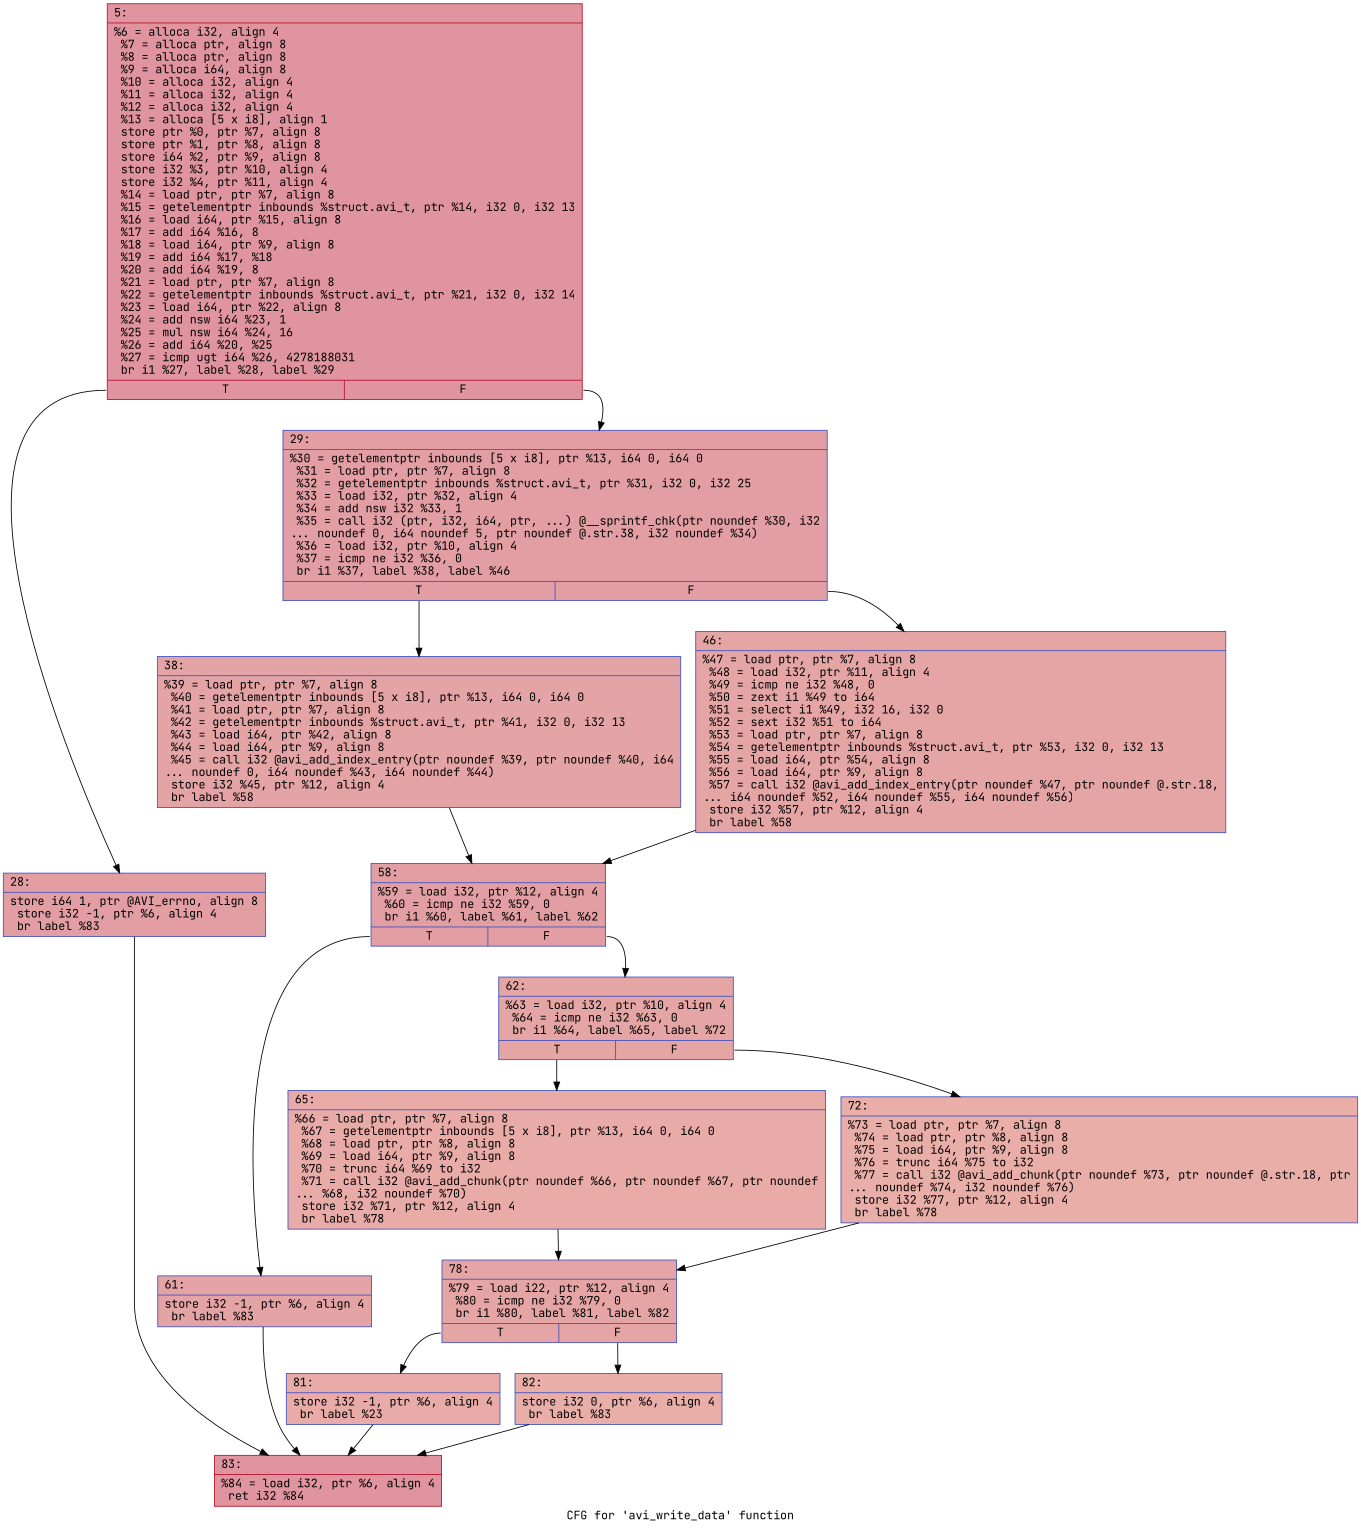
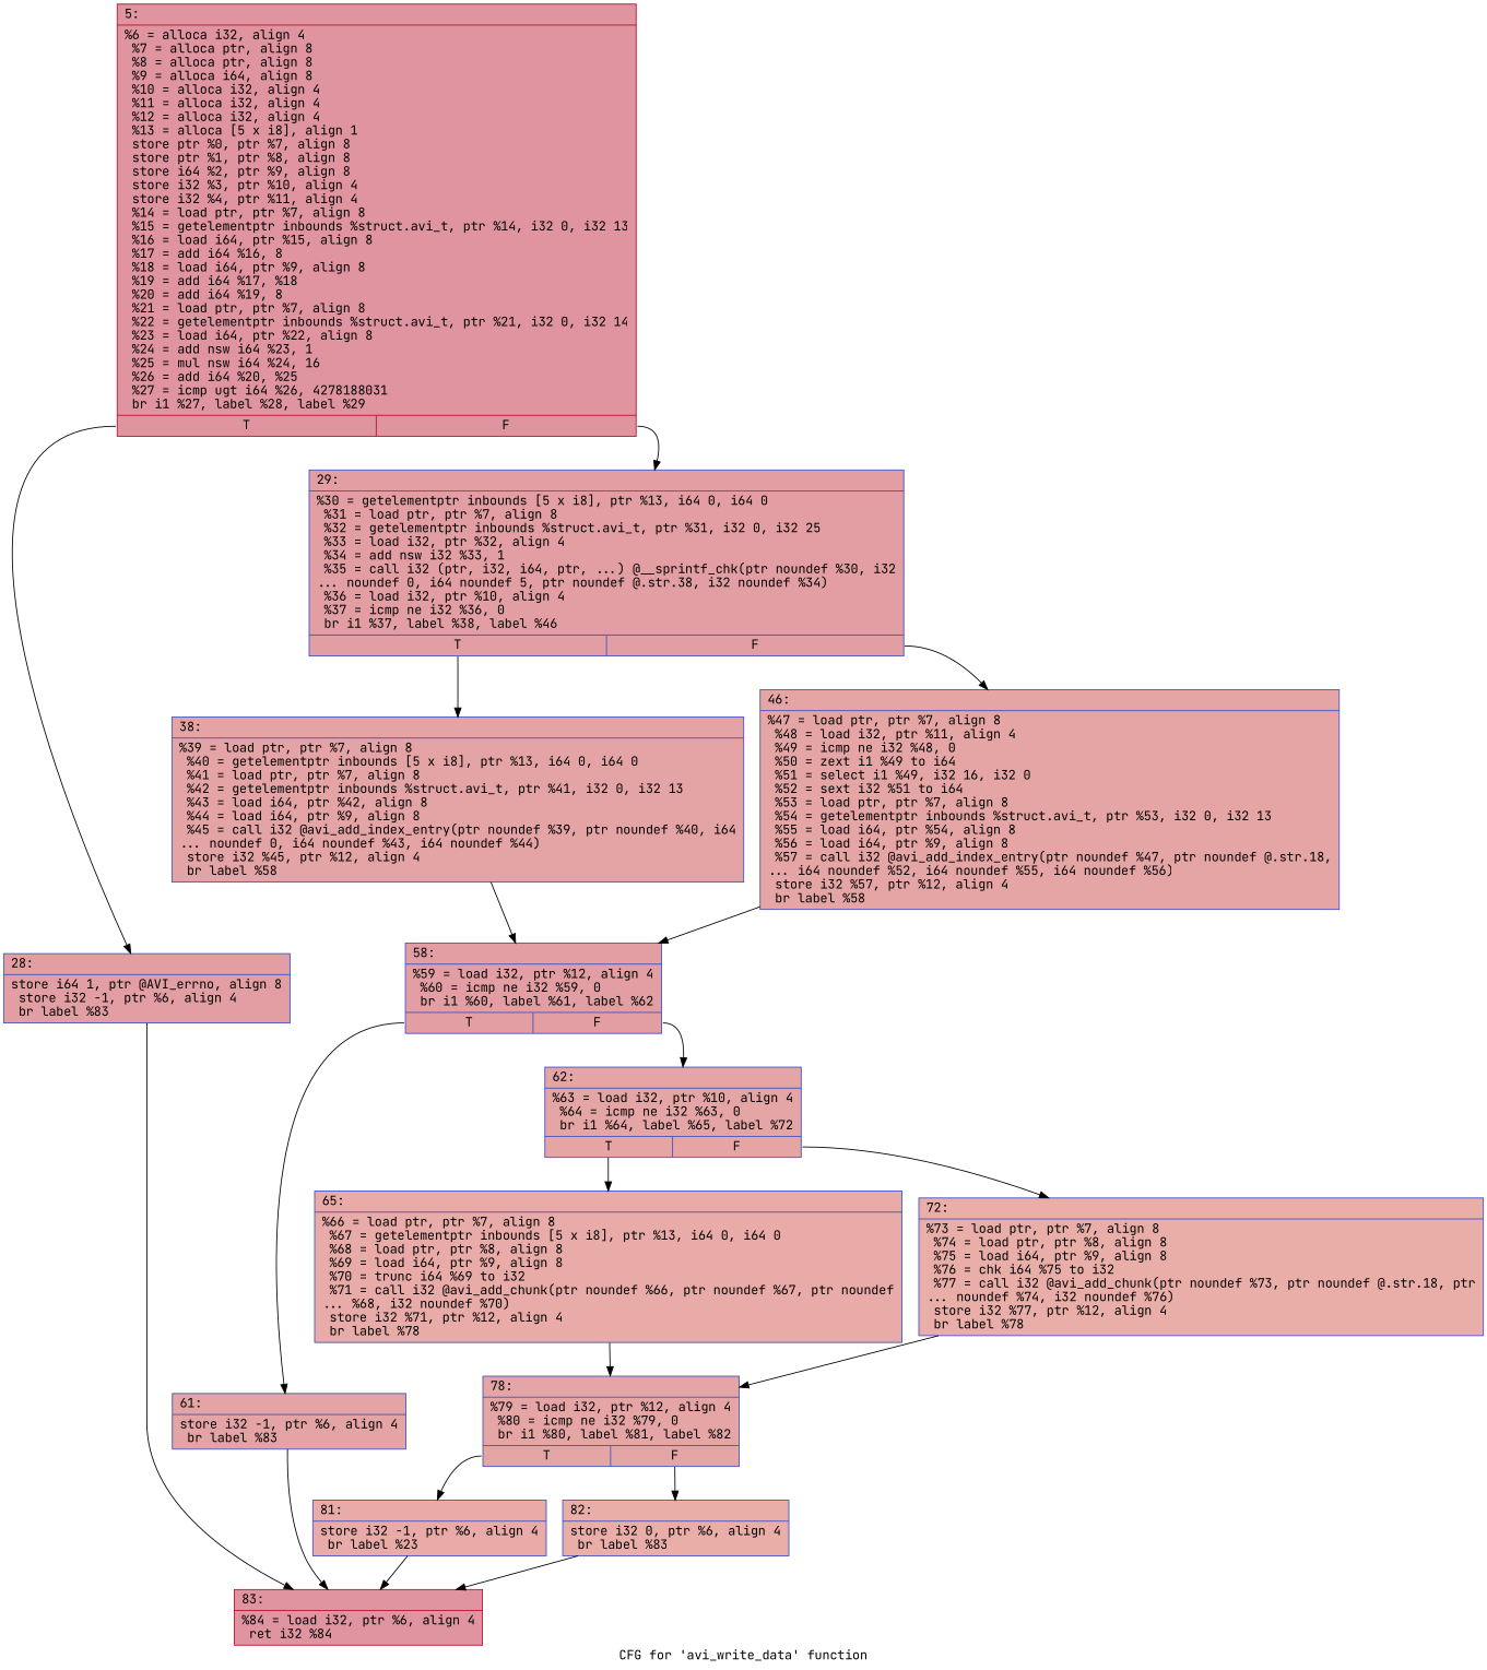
  digraph {
    fontname="JetBrains Mono"
    label="CFG for 'avi_write_data' function"
    node [color="#3d50c3ff" fillcolor="#be242e70" fontname="JetBrains Mono" shape=record style=filled]
    edge [fontname="JetBrains Mono"]
    n1 [color="#b70d28ff" fillcolor="#b70d2870" label="{5:\l|  %6 = alloca i32, align 4\l  %7 = alloca ptr, align 8\l  %8 = alloca ptr, align 8\l  %9 = alloca i64, align 8\l  %10 = alloca i32, align 4\l  %11 = alloca i32, align 4\l  %12 = alloca i32, align 4\l  %13 = alloca [5 x i8], align 1\l  store ptr %0, ptr %7, align 8\l  store ptr %1, ptr %8, align 8\l  store i64 %2, ptr %9, align 8\l  store i32 %3, ptr %10, align 4\l  store i32 %4, ptr %11, align 4\l  %14 = load ptr, ptr %7, align 8\l  %15 = getelementptr inbounds %struct.avi_t, ptr %14, i32 0, i32 13\l  %16 = load i64, ptr %15, align 8\l  %17 = add i64 %16, 8\l  %18 = load i64, ptr %9, align 8\l  %19 = add i64 %17, %18\l  %20 = add i64 %19, 8\l  %21 = load ptr, ptr %7, align 8\l  %22 = getelementptr inbounds %struct.avi_t, ptr %21, i32 0, i32 14\l  %23 = load i64, ptr %22, align 8\l  %24 = add nsw i64 %23, 1\l  %25 = mul nsw i64 %24, 16\l  %26 = add i64 %20, %25\l  %27 = icmp ugt i64 %26, 4278188031\l  br i1 %27, label %28, label %29\l|{<s0>T|<s1>F}}"]
    n2 [label="{28:\l|  store i64 1, ptr @AVI_errno, align 8\l  store i32 -1, ptr %6, align 4\l  br label %83\l}"]
    n3 [label="{29:\l|  %30 = getelementptr inbounds [5 x i8], ptr %13, i64 0, i64 0\l  %31 = load ptr, ptr %7, align 8\l  %32 = getelementptr inbounds %struct.avi_t, ptr %31, i32 0, i32 25\l  %33 = load i32, ptr %32, align 4\l  %34 = add nsw i32 %33, 1\l  %35 = call i32 (ptr, i32, i64, ptr, ...) @__sprintf_chk(ptr noundef %30, i32\l... noundef 0, i64 noundef 5, ptr noundef @.str.38, i32 noundef %34)\l  %36 = load i32, ptr %10, align 4\l  %37 = icmp ne i32 %36, 0\l  br i1 %37, label %38, label %46\l|{<s0>T|<s1>F}}"]
    n4 [color="#b70d28ff" fillcolor="#b70d2870" label="{83:\l|  %84 = load i32, ptr %6, align 4\l  ret i32 %84\l}"]
    n5 [fillcolor="#c32e3170" label="{38:\l|  %39 = load ptr, ptr %7, align 8\l  %40 = getelementptr inbounds [5 x i8], ptr %13, i64 0, i64 0\l  %41 = load ptr, ptr %7, align 8\l  %42 = getelementptr inbounds %struct.avi_t, ptr %41, i32 0, i32 13\l  %43 = load i64, ptr %42, align 8\l  %44 = load i64, ptr %9, align 8\l  %45 = call i32 @avi_add_index_entry(ptr noundef %39, ptr noundef %40, i64\l... noundef 0, i64 noundef %43, i64 noundef %44)\l  store i32 %45, ptr %12, align 4\l  br label %58\l}"]
    n6 [fillcolor="#c5333470" label="{46:\l|  %47 = load ptr, ptr %7, align 8\l  %48 = load i32, ptr %11, align 4\l  %49 = icmp ne i32 %48, 0\l  %50 = zext i1 %49 to i64\l  %51 = select i1 %49, i32 16, i32 0\l  %52 = sext i32 %51 to i64\l  %53 = load ptr, ptr %7, align 8\l  %54 = getelementptr inbounds %struct.avi_t, ptr %53, i32 0, i32 13\l  %55 = load i64, ptr %54, align 8\l  %56 = load i64, ptr %9, align 8\l  %57 = call i32 @avi_add_index_entry(ptr noundef %47, ptr noundef @.str.18,\l... i64 noundef %52, i64 noundef %55, i64 noundef %56)\l  store i32 %57, ptr %12, align 4\l  br label %58\l}"]
    n7 [label="{58:\l|  %59 = load i32, ptr %12, align 4\l  %60 = icmp ne i32 %59, 0\l  br i1 %60, label %61, label %62\l|{<s0>T|<s1>F}}"]
    n8 [fillcolor="#c32e3170" label="{61:\l|  store i32 -1, ptr %6, align 4\l  br label %83\l}"]
    n9 [fillcolor="#c5333470" label="{62:\l|  %63 = load i32, ptr %10, align 4\l  %64 = icmp ne i32 %63, 0\l  br i1 %64, label %65, label %72\l|{<s0>T|<s1>F}}"]
    n10 [fillcolor="#cc403a70" label="{65:\l|  %66 = load ptr, ptr %7, align 8\l  %67 = getelementptr inbounds [5 x i8], ptr %13, i64 0, i64 0\l  %68 = load ptr, ptr %8, align 8\l  %69 = load i64, ptr %9, align 8\l  %70 = trunc i64 %69 to i32\l  %71 = call i32 @avi_add_chunk(ptr noundef %66, ptr noundef %67, ptr noundef\l... %68, i32 noundef %70)\l  store i32 %71, ptr %12, align 4\l  br label %78\l}"]
-   n11 [fillcolor="#d0473d70" label="{72:\l|  %73 = load ptr, ptr %7, align 8\l  %74 = load ptr, ptr %8, align 8\l  %75 = load i64, ptr %9, align 8\l  %76 = trunc i64 %75 to i32\l  %77 = call i32 @avi_add_chunk(ptr noundef %73, ptr noundef @.str.18, ptr\l... noundef %74, i32 noundef %76)\l  store i32 %77, ptr %12, align 4\l  br label %78\l}"]
-   n12 [fillcolor="#c5333470" label="{78:\l|  %79 = load i22, ptr %12, align 4\l  %80 = icmp ne i32 %79, 0\l  br i1 %80, label %81, label %82\l|{<s0>T|<s1>F}}"]
+   n11 [fillcolor="#d0473d70" label="{72:\l|  %73 = load ptr, ptr %7, align 8\l  %74 = load ptr, ptr %8, align 8\l  %75 = load i64, ptr %9, align 8\l  %76 = chk i64 %75 to i32\l  %77 = call i32 @avi_add_chunk(ptr noundef %73, ptr noundef @.str.18, ptr\l... noundef %74, i32 noundef %76)\l  store i32 %77, ptr %12, align 4\l  br label %78\l}"]
+   n12 [fillcolor="#c5333470" label="{78:\l|  %79 = load i32, ptr %12, align 4\l  %80 = icmp ne i32 %79, 0\l  br i1 %80, label %81, label %82\l|{<s0>T|<s1>F}}"]
    n13 [fillcolor="#cc403a70" label="{81:\l|  store i32 -1, ptr %6, align 4\l  br label %23\l}"]
    n14 [fillcolor="#d0473d70" label="{82:\l|  store i32 0, ptr %6, align 4\l  br label %83\l}"]
    n1 -> n2 [tailport=s0]
    n1 -> n3 [tailport=s1]
    n2 -> n4
    n3 -> n5 [tailport=s0]
    n3 -> n6 [tailport=s1]
    n5 -> n7
    n6 -> n7
    n7 -> n8 [tailport=s0]
    n7 -> n9 [tailport=s1]
    n8 -> n4
    n9 -> n10 [tailport=s0]
    n9 -> n11 [tailport=s1]
    n10 -> n12
    n11 -> n12
    n12 -> n13 [tailport=s0]
    n12 -> n14 [tailport=s1]
    n13 -> n4
    n14 -> n4
  }
